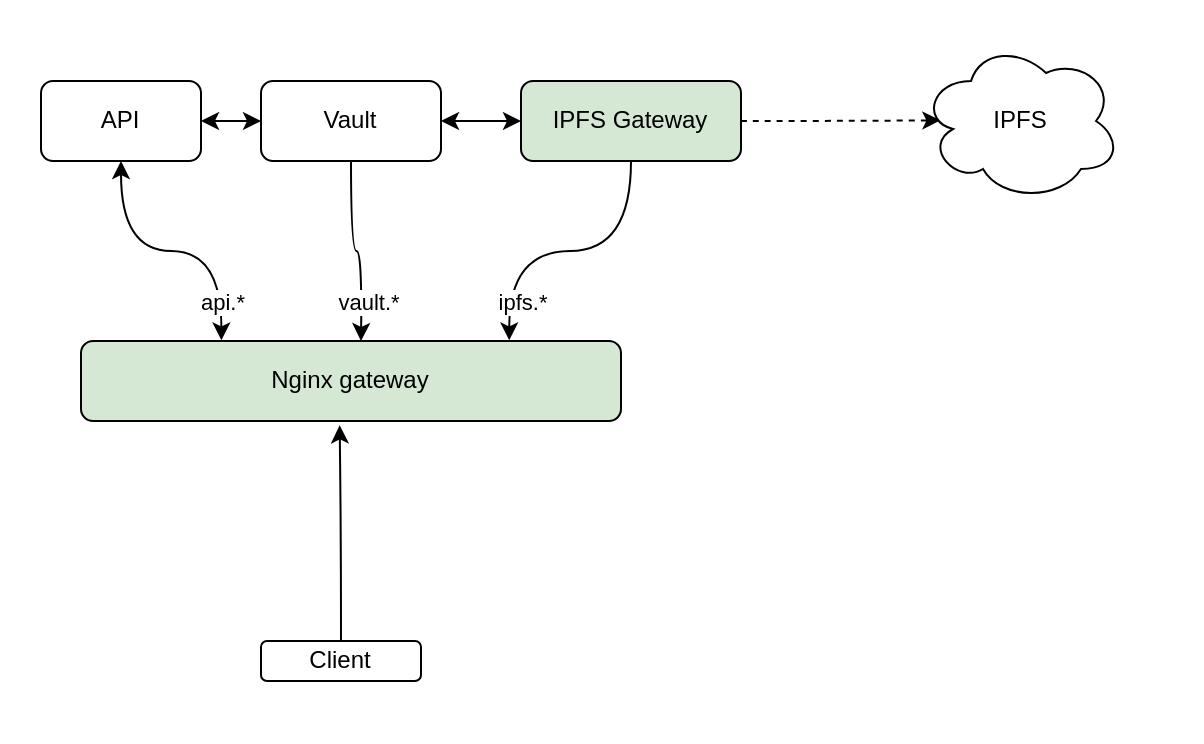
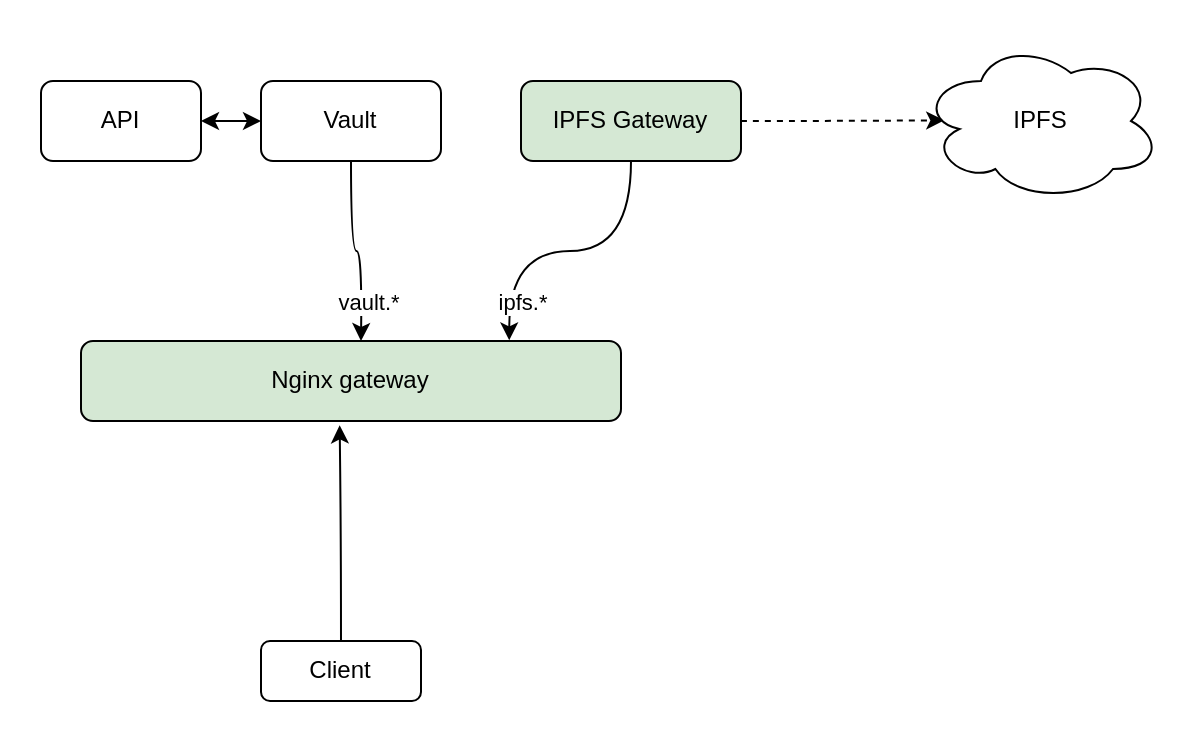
  <mxCell id="0" />
  <mxCell id="1" parent="0" />
  <mxCell id="2" value="Nginx gateway" style="rounded=1;whiteSpace=wrap;html=1;fillColor=#d5e8d4;" vertex="1" parent="1"><mxGeometry x="40" y="170" width="270" height="40" as="geometry" /></mxCell>
  <mxCell id="3" style="edgeStyle=orthogonalEdgeStyle;curved=1;rounded=0;orthogonalLoop=1;jettySize=auto;html=1;exitX=0.5;exitY=0;exitDx=0;exitDy=0;entryX=0.479;entryY=1.054;entryDx=0;entryDy=0;entryPerimeter=0;strokeColor=#000000;" edge="1" parent="1" source="4" target="2"><mxGeometry relative="1" as="geometry" /></mxCell>
- <mxCell id="4" value="&lt;div&gt;Client&lt;/div&gt;" style="rounded=1;whiteSpace=wrap;html=1;" vertex="1" parent="1"><mxGeometry x="130" y="320" width="80" height="20" as="geometry" /></mxCell>
- <mxCell id="5" style="edgeStyle=orthogonalEdgeStyle;curved=1;rounded=0;orthogonalLoop=1;jettySize=auto;html=1;exitX=0.5;exitY=1;exitDx=0;exitDy=0;entryX=0.26;entryY=-0.008;entryDx=0;entryDy=0;entryPerimeter=0;strokeColor=#000000;startArrow=classic;startFill=1;" edge="1" parent="1" source="8" target="2"><mxGeometry relative="1" as="geometry" /></mxCell>
- <mxCell id="6" value="&lt;div&gt;api.*&lt;/div&gt;" style="edgeLabel;html=1;align=center;verticalAlign=middle;resizable=0;points=[];" vertex="1" connectable="0" parent="5"><mxGeometry x="0.144" y="-4" relative="1" as="geometry"><mxPoint x="15" y="21" as="offset" /></mxGeometry></mxCell>
+ <mxCell id="4" value="&lt;div&gt;Client&lt;/div&gt;" style="rounded=1;whiteSpace=wrap;html=1;" vertex="1" parent="1"><mxGeometry x="130" y="320" width="80" height="30" as="geometry" /></mxCell>
  <mxCell id="7" style="edgeStyle=orthogonalEdgeStyle;curved=1;rounded=0;orthogonalLoop=1;jettySize=auto;html=1;exitX=1;exitY=0.5;exitDx=0;exitDy=0;entryX=0;entryY=0.5;entryDx=0;entryDy=0;startArrow=classic;startFill=1;strokeColor=#000000;" edge="1" parent="1" source="8" target="12"><mxGeometry relative="1" as="geometry" /></mxCell>
  <mxCell id="8" value="API" style="rounded=1;whiteSpace=wrap;html=1;" vertex="1" parent="1"><mxGeometry x="20" y="40" width="80" height="40" as="geometry" /></mxCell>
  <mxCell id="9" style="edgeStyle=orthogonalEdgeStyle;curved=1;rounded=0;orthogonalLoop=1;jettySize=auto;html=1;exitX=0.5;exitY=1;exitDx=0;exitDy=0;strokeColor=#000000;" edge="1" parent="1" source="12"><mxGeometry relative="1" as="geometry"><mxPoint x="180" y="170" as="targetPoint" /></mxGeometry></mxCell>
  <mxCell id="10" value="&lt;div&gt;vault.*&lt;/div&gt;" style="edgeLabel;html=1;align=center;verticalAlign=middle;resizable=0;points=[];" vertex="1" connectable="0" parent="9"><mxGeometry x="0.375" y="3" relative="1" as="geometry"><mxPoint y="10" as="offset" /></mxGeometry></mxCell>
- <mxCell id="11" style="edgeStyle=orthogonalEdgeStyle;curved=1;rounded=0;orthogonalLoop=1;jettySize=auto;html=1;exitX=1;exitY=0.5;exitDx=0;exitDy=0;entryX=0;entryY=0.5;entryDx=0;entryDy=0;strokeColor=#000000;startArrow=classic;startFill=1;" edge="1" parent="1" source="12" target="16"><mxGeometry relative="1" as="geometry" /></mxCell>
  <mxCell id="12" value="Vault" style="rounded=1;whiteSpace=wrap;html=1;" vertex="1" parent="1"><mxGeometry x="130" y="40" width="90" height="40" as="geometry" /></mxCell>
  <mxCell id="13" style="edgeStyle=orthogonalEdgeStyle;curved=1;rounded=0;orthogonalLoop=1;jettySize=auto;html=1;exitX=0.5;exitY=1;exitDx=0;exitDy=0;entryX=0.793;entryY=-0.008;entryDx=0;entryDy=0;entryPerimeter=0;strokeColor=#000000;" edge="1" parent="1" source="16" target="2"><mxGeometry relative="1" as="geometry" /></mxCell>
  <mxCell id="14" value="ipfs.*" style="edgeLabel;html=1;align=center;verticalAlign=middle;resizable=0;points=[];" vertex="1" connectable="0" parent="13"><mxGeometry x="0.695" y="8" relative="1" as="geometry"><mxPoint x="-2" y="3" as="offset" /></mxGeometry></mxCell>
  <mxCell id="15" style="edgeStyle=orthogonalEdgeStyle;curved=1;rounded=0;orthogonalLoop=1;jettySize=auto;html=1;exitX=1;exitY=0.5;exitDx=0;exitDy=0;entryX=0.097;entryY=0.496;entryDx=0;entryDy=0;entryPerimeter=0;strokeColor=#000000;dashed=1;" edge="1" parent="1" source="16" target="17"><mxGeometry relative="1" as="geometry" /></mxCell>
  <mxCell id="16" value="IPFS Gateway" style="rounded=1;whiteSpace=wrap;html=1;fillColor=#d5e8d4;" vertex="1" parent="1"><mxGeometry x="260" y="40" width="110" height="40" as="geometry" /></mxCell>
- <mxCell id="17" value="IPFS" style="ellipse;shape=cloud;whiteSpace=wrap;html=1;" vertex="1" parent="1"><mxGeometry x="460" y="20" width="100" height="80" as="geometry" /></mxCell>
+ <mxCell id="17" value="IPFS" style="ellipse;shape=cloud;whiteSpace=wrap;html=1;" vertex="1" parent="1"><mxGeometry x="460" y="20" width="120" height="80" as="geometry" /></mxCell>
